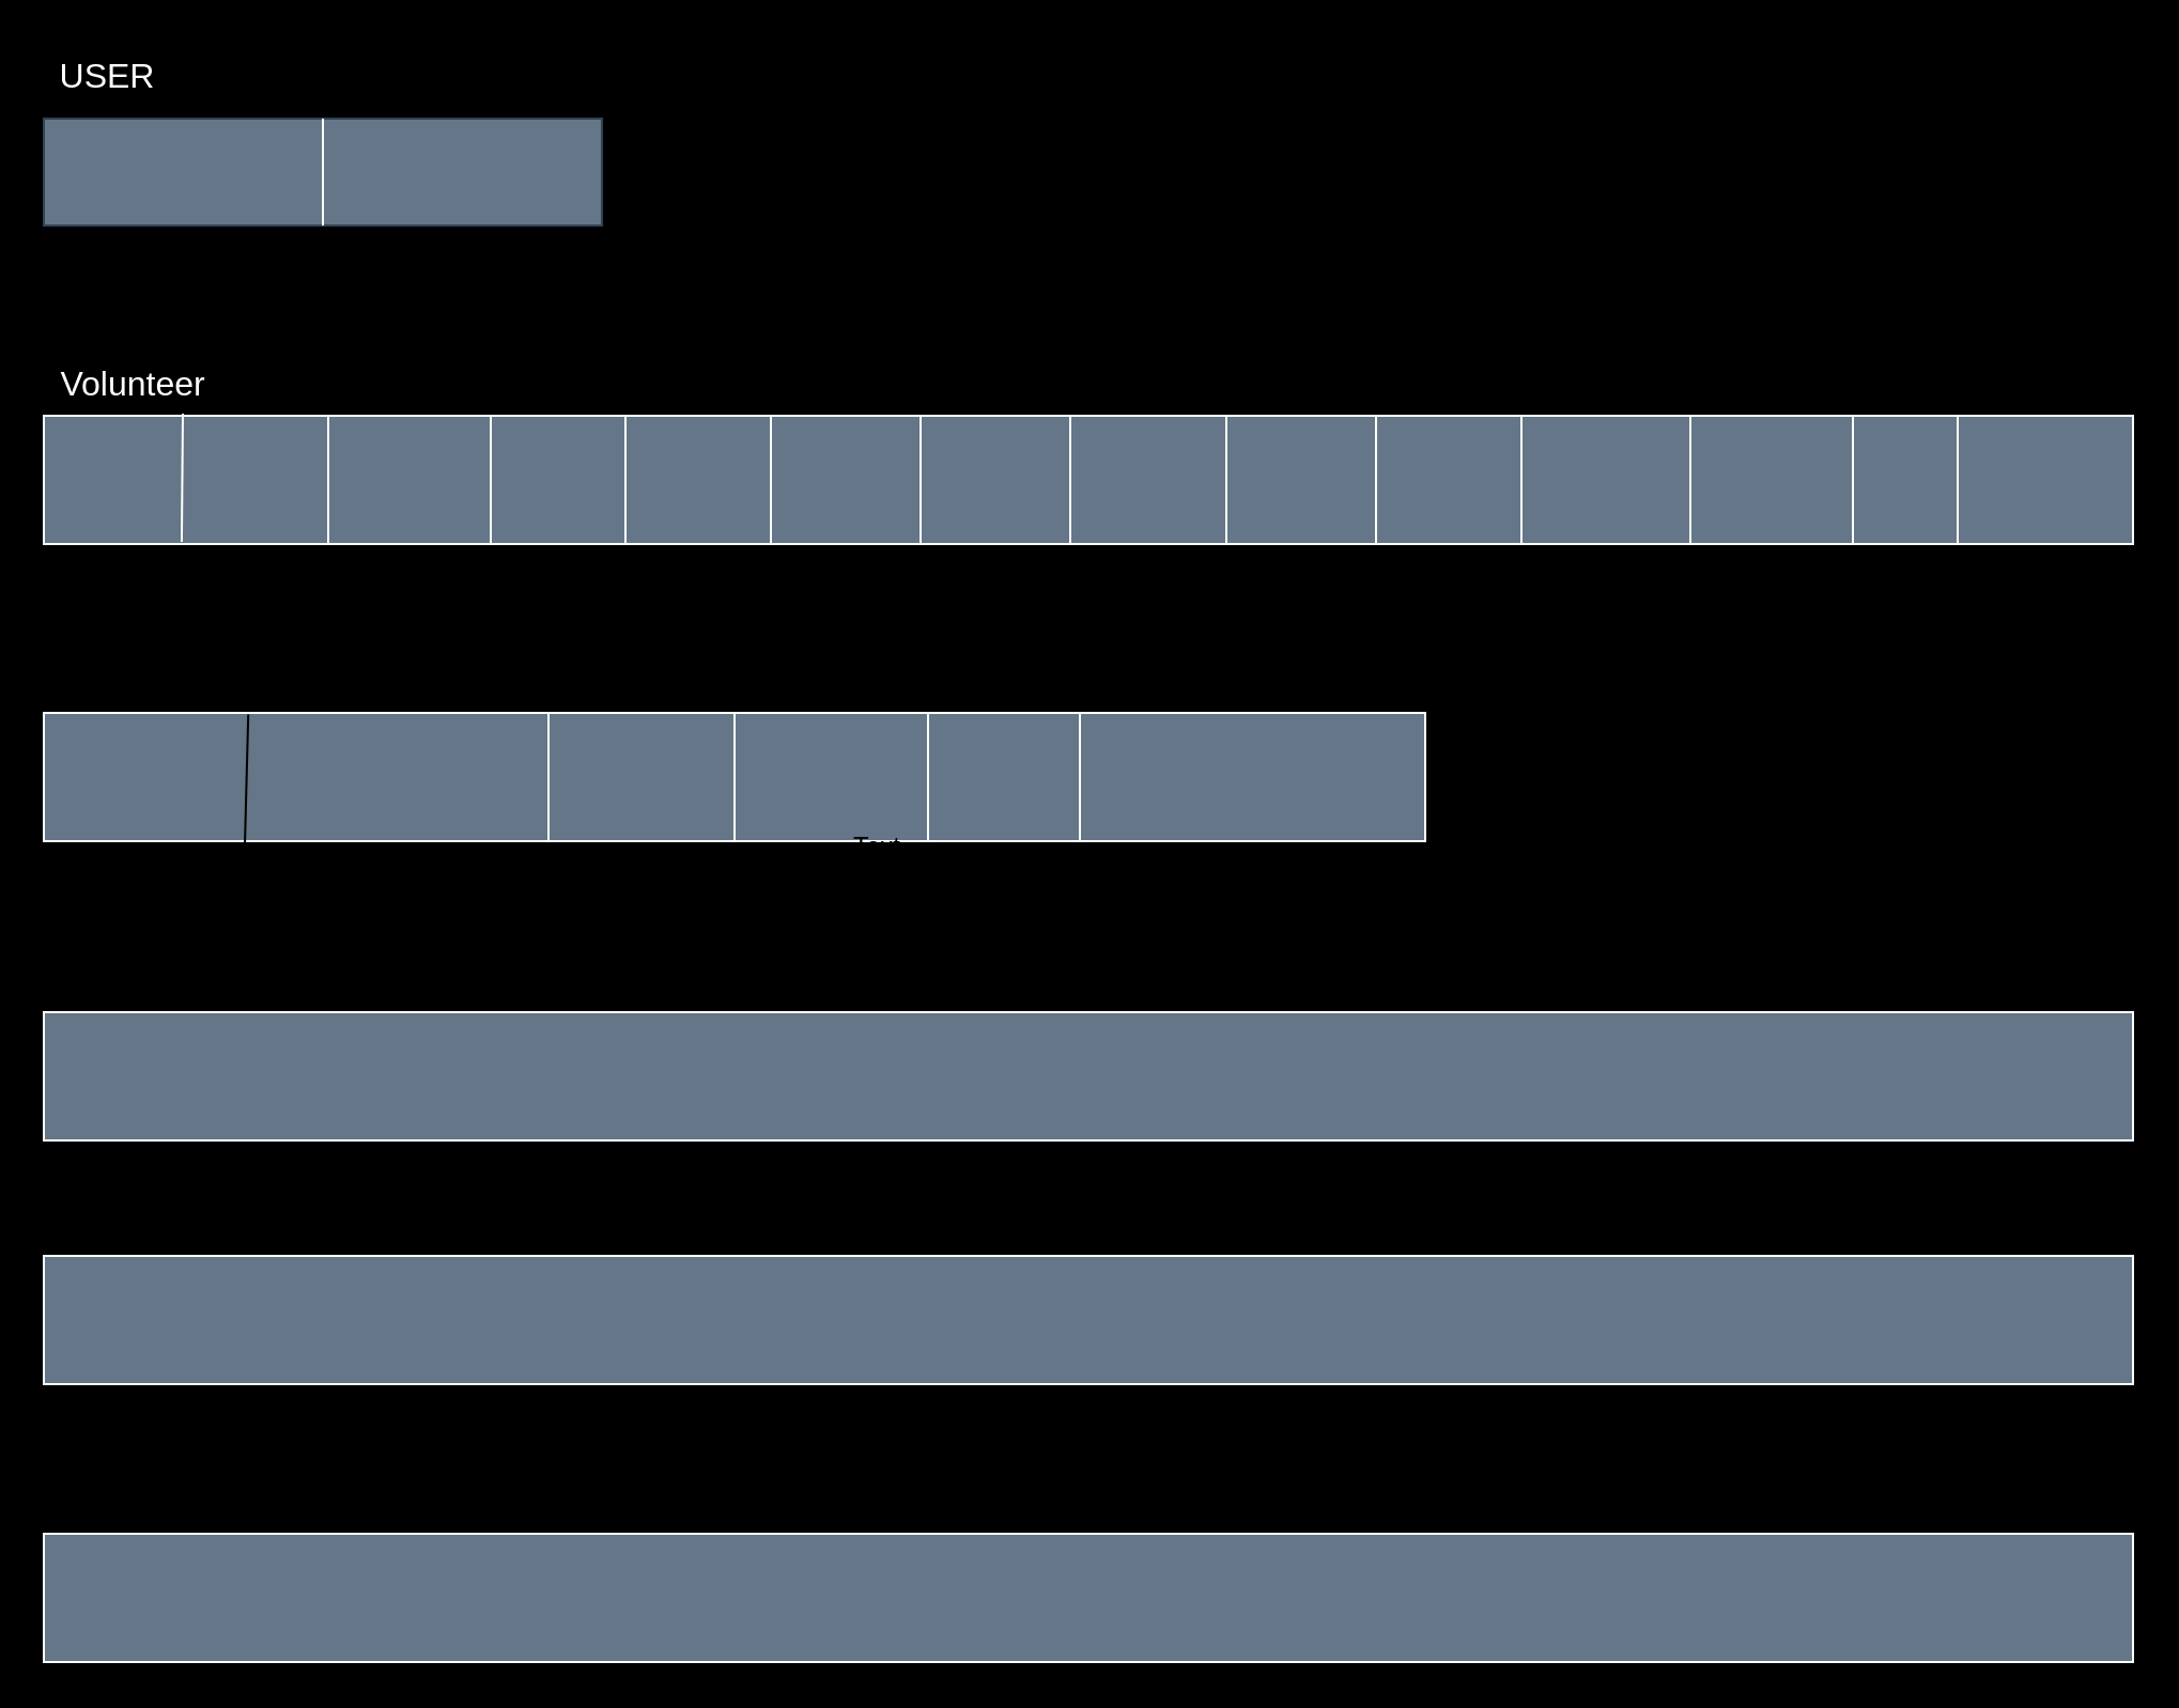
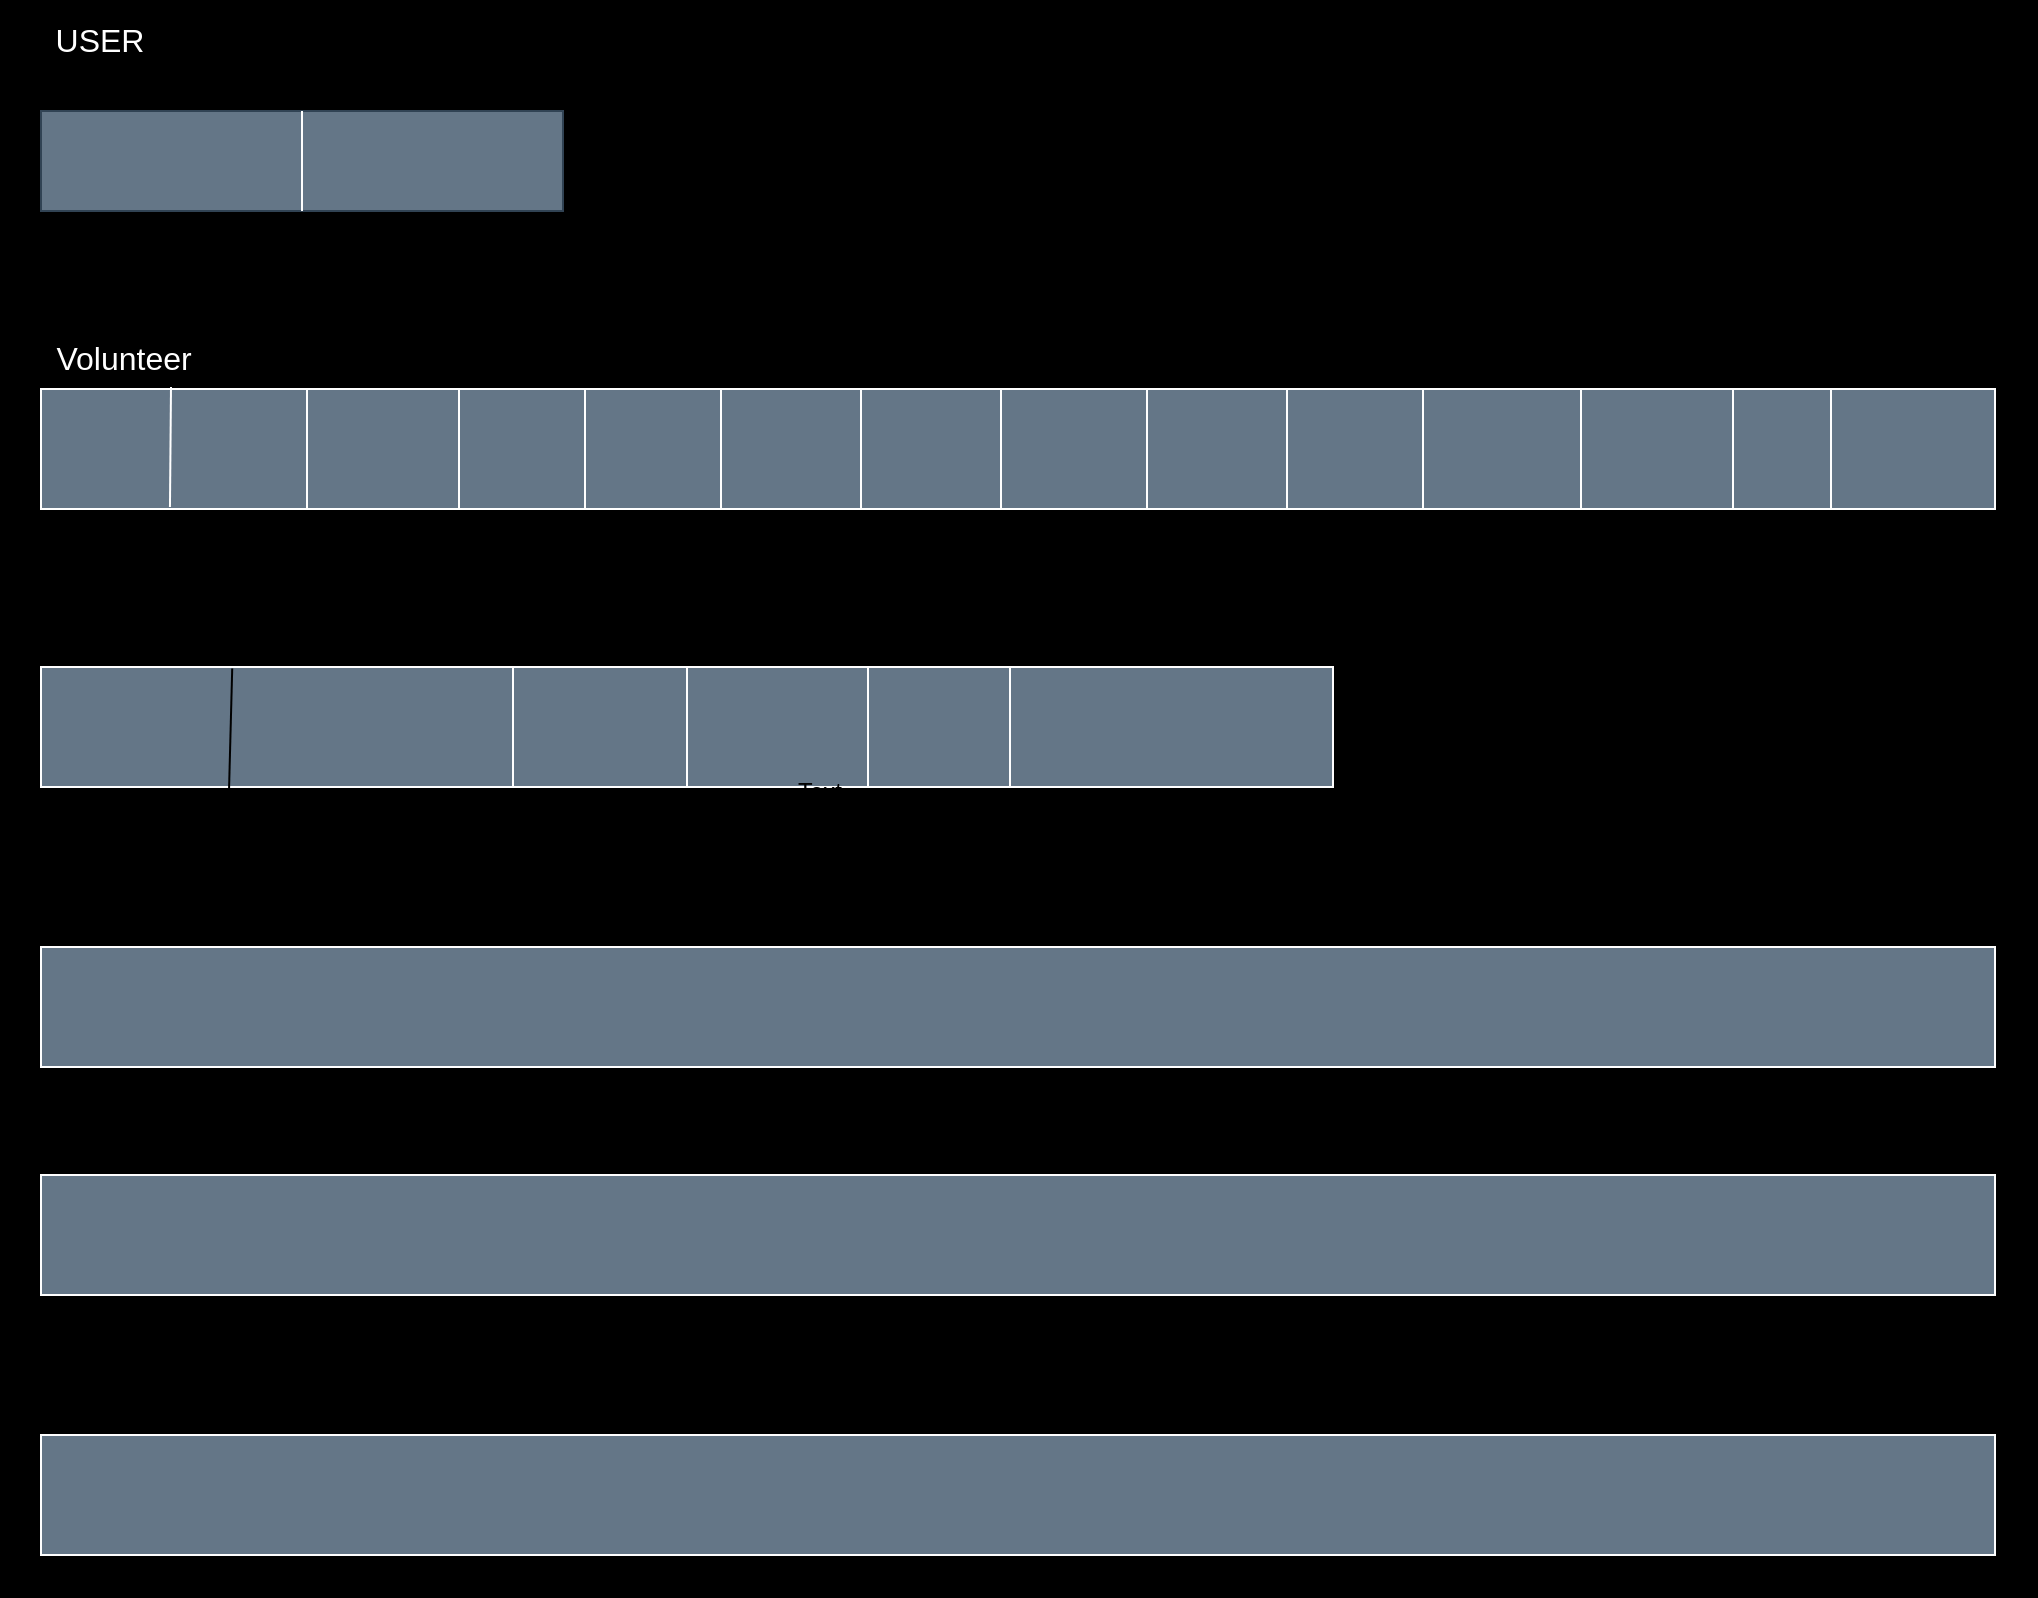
  <mxCell id="0" />
  <mxCell id="1" parent="0" />
  <mxCell id="2" style="edgeStyle=orthogonalEdgeStyle;rounded=0;orthogonalLoop=1;jettySize=auto;html=1;exitX=1;exitY=0.5;exitDx=0;exitDy=0;" edge="1" parent="1" source="3"><mxGeometry relative="1" as="geometry"><mxPoint x="270" y="108.2" as="targetPoint" /></mxGeometry></mxCell>
  <mxCell id="3" value="" style="rounded=0;whiteSpace=wrap;html=1;fillColor=#647687;fontColor=#ffffff;strokeColor=#314354;" vertex="1" parent="1"><mxGeometry x="20" y="55" width="261" height="50" as="geometry" /></mxCell>
  <mxCell id="4" value="" style="endArrow=none;html=1;rounded=0;entryX=0.5;entryY=0;entryDx=0;entryDy=0;exitX=0.5;exitY=1;exitDx=0;exitDy=0;strokeColor=#FFFFFF;" edge="1" parent="1" source="3" target="3"><mxGeometry width="50" height="50" relative="1" as="geometry"><mxPoint x="427" y="315" as="sourcePoint" /><mxPoint x="477" y="265" as="targetPoint" /></mxGeometry></mxCell>
- <mxCell id="5" value="&lt;font color=&quot;#ffffff&quot; style=&quot;font-size: 16px;&quot;&gt;USER&lt;/font&gt;" style="text;html=1;align=center;verticalAlign=middle;whiteSpace=wrap;rounded=0;" vertex="1" parent="1"><mxGeometry x="20" y="20" width="60" height="30" as="geometry" /></mxCell>
+ <mxCell id="5" value="&lt;font color=&quot;#ffffff&quot; style=&quot;font-size: 16px;&quot;&gt;USER&lt;/font&gt;" style="text;html=1;align=center;verticalAlign=middle;whiteSpace=wrap;rounded=0;" vertex="1" parent="1"><mxGeometry x="20" y="5" width="60" height="30" as="geometry" /></mxCell>
  <mxCell id="6" value="" style="rounded=0;whiteSpace=wrap;html=1;fillColor=#647687;fontColor=#ffffff;strokeColor=#FFFFFF;" vertex="1" parent="1"><mxGeometry x="20" y="194" width="977" height="60" as="geometry" /></mxCell>
  <mxCell id="7" value="" style="endArrow=none;html=1;rounded=0;exitX=0.066;exitY=0.983;exitDx=0;exitDy=0;exitPerimeter=0;strokeColor=#FFFFFF;" edge="1" parent="1" source="6"><mxGeometry width="50" height="50" relative="1" as="geometry"><mxPoint x="592" y="313" as="sourcePoint" /><mxPoint x="85" y="193" as="targetPoint" /></mxGeometry></mxCell>
  <mxCell id="8" value="" style="endArrow=none;html=1;rounded=0;exitX=0.069;exitY=0.988;exitDx=0;exitDy=0;exitPerimeter=0;strokeColor=#FFFFFF;" edge="1" parent="1"><mxGeometry width="50" height="50" relative="1" as="geometry"><mxPoint x="153" y="254" as="sourcePoint" /><mxPoint x="153" y="194" as="targetPoint" /></mxGeometry></mxCell>
  <mxCell id="9" value="" style="endArrow=none;html=1;rounded=0;exitX=0.069;exitY=0.988;exitDx=0;exitDy=0;exitPerimeter=0;strokeColor=#FFFFFF;" edge="1" parent="1"><mxGeometry width="50" height="50" relative="1" as="geometry"><mxPoint x="229" y="254" as="sourcePoint" /><mxPoint x="229" y="194" as="targetPoint" /></mxGeometry></mxCell>
  <mxCell id="10" value="" style="endArrow=none;html=1;rounded=0;exitX=0.069;exitY=0.988;exitDx=0;exitDy=0;exitPerimeter=0;strokeColor=#FFFFFF;" edge="1" parent="1"><mxGeometry width="50" height="50" relative="1" as="geometry"><mxPoint x="292" y="254" as="sourcePoint" /><mxPoint x="292" y="194" as="targetPoint" /></mxGeometry></mxCell>
  <mxCell id="11" value="" style="endArrow=none;html=1;rounded=0;exitX=0.069;exitY=0.988;exitDx=0;exitDy=0;exitPerimeter=0;strokeColor=#FFFFFF;" edge="1" parent="1"><mxGeometry width="50" height="50" relative="1" as="geometry"><mxPoint x="360" y="254" as="sourcePoint" /><mxPoint x="360" y="194" as="targetPoint" /></mxGeometry></mxCell>
  <mxCell id="12" value="" style="endArrow=none;html=1;rounded=0;exitX=0.069;exitY=0.988;exitDx=0;exitDy=0;exitPerimeter=0;strokeColor=#FFFFFF;" edge="1" parent="1"><mxGeometry width="50" height="50" relative="1" as="geometry"><mxPoint x="430" y="254" as="sourcePoint" /><mxPoint x="430" y="194" as="targetPoint" /></mxGeometry></mxCell>
  <mxCell id="13" value="" style="endArrow=none;html=1;rounded=0;exitX=0.069;exitY=0.988;exitDx=0;exitDy=0;exitPerimeter=0;strokeColor=#FFFFFF;" edge="1" parent="1"><mxGeometry width="50" height="50" relative="1" as="geometry"><mxPoint x="500" y="254" as="sourcePoint" /><mxPoint x="500" y="194" as="targetPoint" /></mxGeometry></mxCell>
  <mxCell id="14" value="" style="endArrow=none;html=1;rounded=0;exitX=0.069;exitY=0.988;exitDx=0;exitDy=0;exitPerimeter=0;strokeColor=#FFFFFF;" edge="1" parent="1"><mxGeometry width="50" height="50" relative="1" as="geometry"><mxPoint x="573" y="254" as="sourcePoint" /><mxPoint x="573" y="194" as="targetPoint" /></mxGeometry></mxCell>
  <mxCell id="15" value="" style="endArrow=none;html=1;rounded=0;exitX=0.069;exitY=0.988;exitDx=0;exitDy=0;exitPerimeter=0;strokeColor=#FFFFFF;" edge="1" parent="1"><mxGeometry width="50" height="50" relative="1" as="geometry"><mxPoint x="643" y="254" as="sourcePoint" /><mxPoint x="643" y="194" as="targetPoint" /></mxGeometry></mxCell>
  <mxCell id="16" value="" style="endArrow=none;html=1;rounded=0;exitX=0.069;exitY=0.988;exitDx=0;exitDy=0;exitPerimeter=0;strokeColor=#FFFFFF;" edge="1" parent="1"><mxGeometry width="50" height="50" relative="1" as="geometry"><mxPoint x="711" y="254" as="sourcePoint" /><mxPoint x="711" y="194" as="targetPoint" /></mxGeometry></mxCell>
  <mxCell id="17" value="" style="endArrow=none;html=1;rounded=0;exitX=0.069;exitY=0.988;exitDx=0;exitDy=0;exitPerimeter=0;strokeColor=#FFFFFF;" edge="1" parent="1"><mxGeometry width="50" height="50" relative="1" as="geometry"><mxPoint x="790" y="254" as="sourcePoint" /><mxPoint x="790" y="194" as="targetPoint" /></mxGeometry></mxCell>
  <mxCell id="18" value="" style="endArrow=none;html=1;rounded=0;exitX=0.069;exitY=0.988;exitDx=0;exitDy=0;exitPerimeter=0;strokeColor=#FFFFFF;" edge="1" parent="1"><mxGeometry width="50" height="50" relative="1" as="geometry"><mxPoint x="866" y="254" as="sourcePoint" /><mxPoint x="866" y="194" as="targetPoint" /></mxGeometry></mxCell>
  <mxCell id="19" value="" style="endArrow=none;html=1;rounded=0;exitX=0.069;exitY=0.988;exitDx=0;exitDy=0;exitPerimeter=0;strokeColor=#FFFFFF;" edge="1" parent="1"><mxGeometry width="50" height="50" relative="1" as="geometry"><mxPoint x="915" y="254" as="sourcePoint" /><mxPoint x="915" y="194" as="targetPoint" /></mxGeometry></mxCell>
  <mxCell id="20" value="&lt;font color=&quot;#ffffff&quot; style=&quot;font-size: 16px;&quot;&gt;Volunteer&lt;/font&gt;" style="text;html=1;align=center;verticalAlign=middle;whiteSpace=wrap;rounded=0;" vertex="1" parent="1"><mxGeometry x="32" y="164" width="60" height="30" as="geometry" /></mxCell>
  <mxCell id="21" value="" style="rounded=0;whiteSpace=wrap;html=1;fillColor=#647687;fontColor=#ffffff;strokeColor=#FFFFFF;" vertex="1" parent="1"><mxGeometry x="20" y="333" width="646" height="60" as="geometry" /></mxCell>
  <mxCell id="22" value="" style="rounded=0;whiteSpace=wrap;html=1;fillColor=#647687;fontColor=#ffffff;strokeColor=#FFFFFF;" vertex="1" parent="1"><mxGeometry x="20" y="473" width="977" height="60" as="geometry" /></mxCell>
  <mxCell id="23" value="" style="rounded=0;whiteSpace=wrap;html=1;fillColor=#647687;fontColor=#ffffff;strokeColor=#FFFFFF;" vertex="1" parent="1"><mxGeometry x="20" y="587" width="977" height="60" as="geometry" /></mxCell>
  <mxCell id="24" value="" style="rounded=0;whiteSpace=wrap;html=1;fillColor=#647687;fontColor=#ffffff;strokeColor=#FFFFFF;" vertex="1" parent="1"><mxGeometry x="20" y="717" width="977" height="60" as="geometry" /></mxCell>
  <mxCell id="25" value="" style="endArrow=none;html=1;rounded=0;exitX=0.5;exitY=0;exitDx=0;exitDy=0;entryX=0.5;entryY=1;entryDx=0;entryDy=0;strokeColor=#FFFFFF;" edge="1" parent="1" source="21" target="21"><mxGeometry width="50" height="50" relative="1" as="geometry"><mxPoint x="385" y="304" as="sourcePoint" /><mxPoint x="435" y="254" as="targetPoint" /></mxGeometry></mxCell>
  <mxCell id="26" value="" style="endArrow=none;html=1;rounded=0;entryX=0.75;entryY=1;entryDx=0;entryDy=0;exitX=0.75;exitY=0;exitDx=0;exitDy=0;strokeColor=#FFFFFF;" edge="1" parent="1" source="21" target="21"><mxGeometry width="50" height="50" relative="1" as="geometry"><mxPoint x="385" y="304" as="sourcePoint" /><mxPoint x="435" y="254" as="targetPoint" /></mxGeometry></mxCell>
  <mxCell id="27" value="" style="endArrow=none;html=1;rounded=0;exitX=0.5;exitY=0;exitDx=0;exitDy=0;entryX=0.5;entryY=1;entryDx=0;entryDy=0;strokeColor=#FFFFFF;" edge="1" parent="1"><mxGeometry width="50" height="50" relative="1" as="geometry"><mxPoint x="256" y="333" as="sourcePoint" /><mxPoint x="256" y="393" as="targetPoint" /></mxGeometry></mxCell>
  <mxCell id="28" value="" style="endArrow=none;html=1;rounded=0;entryX=0.75;entryY=1;entryDx=0;entryDy=0;exitX=0.75;exitY=0;exitDx=0;exitDy=0;strokeColor=#FFFFFF;" edge="1" parent="1"><mxGeometry width="50" height="50" relative="1" as="geometry"><mxPoint x="433.5" y="333" as="sourcePoint" /><mxPoint x="433.5" y="393" as="targetPoint" /></mxGeometry></mxCell>
  <mxCell id="29" value="" style="endArrow=none;html=1;rounded=0;exitX=0.148;exitY=0.012;exitDx=0;exitDy=0;exitPerimeter=0;" edge="1" parent="1" source="21"><mxGeometry width="50" height="50" relative="1" as="geometry"><mxPoint x="385" y="304" as="sourcePoint" /><mxPoint x="114" y="395" as="targetPoint" /></mxGeometry></mxCell>
  <mxCell id="30" value="Text" style="text;html=1;align=center;verticalAlign=middle;whiteSpace=wrap;rounded=0;" vertex="1" parent="1"><mxGeometry x="380" y="381" width="60" height="30" as="geometry" /></mxCell>
